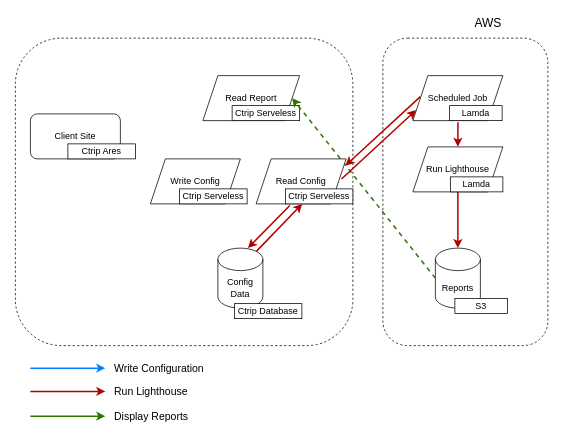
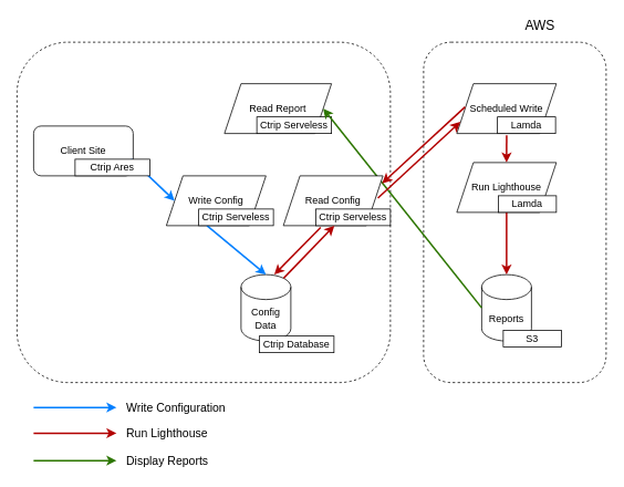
  <mxCell id="0" />
  <mxCell id="1" parent="0" />
  <mxCell id="2" value="" style="rounded=1;whiteSpace=wrap;html=1;dashed=1;" vertex="1" parent="1"><mxGeometry x="20" y="50" width="450" height="410" as="geometry" /></mxCell>
  <mxCell id="3" value="" style="rounded=1;whiteSpace=wrap;html=1;dashed=1;" vertex="1" parent="1"><mxGeometry x="510" y="50" width="220" height="410" as="geometry" /></mxCell>
  <mxCell id="4" value="Config Data" style="shape=cylinder3;whiteSpace=wrap;html=1;boundedLbl=1;backgroundOutline=1;size=15;" vertex="1" parent="1"><mxGeometry x="290" y="330" width="60" height="80" as="geometry" /></mxCell>
  <mxCell id="5" value="Write Config" style="shape=parallelogram;perimeter=parallelogramPerimeter;whiteSpace=wrap;html=1;fixedSize=1;" vertex="1" parent="1"><mxGeometry x="200" y="211" width="120" height="60" as="geometry" /></mxCell>
  <mxCell id="6" value="Client Site" style="rounded=1;whiteSpace=wrap;html=1;" vertex="1" parent="1"><mxGeometry x="40" y="151" width="120" height="60" as="geometry" /></mxCell>
  <mxCell id="7" value="Read Report" style="shape=parallelogram;perimeter=parallelogramPerimeter;whiteSpace=wrap;html=1;fixedSize=1;container=1;" vertex="1" parent="1"><mxGeometry x="270" y="100" width="129" height="60" as="geometry" /></mxCell>
  <mxCell id="8" value="Ctrip Serveless" style="rounded=0;whiteSpace=wrap;html=1;fontSize=12;" vertex="1" parent="7"><mxGeometry x="39" y="40" width="90" height="20" as="geometry" /></mxCell>
  <mxCell id="9" value="Reports" style="shape=cylinder3;whiteSpace=wrap;html=1;boundedLbl=1;backgroundOutline=1;size=15;" vertex="1" parent="1"><mxGeometry x="580" y="330" width="60" height="80" as="geometry" /></mxCell>
  <mxCell id="10" value="Run Lighthouse" style="shape=parallelogram;perimeter=parallelogramPerimeter;whiteSpace=wrap;html=1;fixedSize=1;" vertex="1" parent="1"><mxGeometry x="550" y="195" width="120" height="60" as="geometry" /></mxCell>
- <mxCell id="13" value="Scheduled Job" style="shape=parallelogram;perimeter=parallelogramPerimeter;whiteSpace=wrap;html=1;fixedSize=1;container=1;" vertex="1" parent="1"><mxGeometry x="550" y="100" width="120" height="60" as="geometry" /></mxCell>
+ <mxCell id="11" value="" style="curved=1;endArrow=classic;html=1;rounded=0;strokeColor=#007FFF;strokeWidth=2;entryX=0;entryY=0.5;entryDx=0;entryDy=0;exitX=0.75;exitY=0;exitDx=0;exitDy=0;" edge="1" parent="1" source="28" target="5"><mxGeometry width="50" height="50" relative="1" as="geometry"><mxPoint x="160" y="181" as="sourcePoint" /><mxPoint x="280" y="230" as="targetPoint" /><Array as="points" /></mxGeometry></mxCell>
+ <mxCell id="12" value="" style="curved=1;endArrow=classic;html=1;rounded=0;exitX=0.408;exitY=1;exitDx=0;exitDy=0;strokeColor=#007FFF;entryX=0.5;entryY=0;entryDx=0;entryDy=0;entryPerimeter=0;strokeWidth=2;exitPerimeter=0;" edge="1" parent="1" source="5" target="4"><mxGeometry width="50" height="50" relative="1" as="geometry"><mxPoint x="320" y="260" as="sourcePoint" /><mxPoint x="420" y="309" as="targetPoint" /><Array as="points" /></mxGeometry></mxCell>
+ <mxCell id="13" value="Scheduled Write" style="shape=parallelogram;perimeter=parallelogramPerimeter;whiteSpace=wrap;html=1;fixedSize=1;container=1;" vertex="1" parent="1"><mxGeometry x="550" y="100" width="120" height="60" as="geometry" /></mxCell>
  <mxCell id="14" value="Lamda" style="rounded=0;whiteSpace=wrap;html=1;fontSize=12;" vertex="1" parent="13"><mxGeometry x="49" y="40" width="70" height="20" as="geometry" /></mxCell>
  <mxCell id="15" value="" style="curved=1;endArrow=classic;html=1;rounded=0;strokeColor=#B20000;exitX=0.5;exitY=1;exitDx=0;exitDy=0;entryX=0.5;entryY=0;entryDx=0;entryDy=0;fillColor=#e51400;entryPerimeter=0;strokeWidth=2;" edge="1" parent="1" source="10" target="9"><mxGeometry width="50" height="50" relative="1" as="geometry"><mxPoint x="361.98" y="387.04" as="sourcePoint" /><mxPoint x="570" y="235" as="targetPoint" /><Array as="points"><mxPoint x="610" y="290" /></Array></mxGeometry></mxCell>
- <mxCell id="16" value="" style="curved=1;endArrow=classic;html=1;rounded=0;strokeColor=#2D7600;exitX=0;exitY=0.5;exitDx=0;exitDy=0;exitPerimeter=0;entryX=1;entryY=0.5;entryDx=0;entryDy=0;fillColor=#60a917;strokeWidth=2;dashed=1;" edge="1" parent="1" source="9" target="7"><mxGeometry width="50" height="50" relative="1" as="geometry"><mxPoint x="420" y="200" as="sourcePoint" /><mxPoint x="470" y="150" as="targetPoint" /><Array as="points" /></mxGeometry></mxCell>
+ <mxCell id="16" value="" style="curved=1;endArrow=classic;html=1;rounded=0;strokeColor=#2D7600;exitX=0;exitY=0.5;exitDx=0;exitDy=0;exitPerimeter=0;entryX=1;entryY=0.5;entryDx=0;entryDy=0;fillColor=#60a917;strokeWidth=2;" edge="1" parent="1" source="9" target="7"><mxGeometry width="50" height="50" relative="1" as="geometry"><mxPoint x="420" y="200" as="sourcePoint" /><mxPoint x="470" y="150" as="targetPoint" /><Array as="points" /></mxGeometry></mxCell>
  <mxCell id="17" value="AWS" style="text;html=1;align=center;verticalAlign=middle;resizable=0;points=[];autosize=1;strokeColor=none;fillColor=none;fontSize=16;" vertex="1" parent="1"><mxGeometry x="625" y="20" width="50" height="20" as="geometry" /></mxCell>
  <mxCell id="18" value="" style="curved=1;endArrow=classic;html=1;rounded=0;exitX=1;exitY=0.5;exitDx=0;exitDy=0;strokeColor=#007FFF;strokeWidth=2;" edge="1" parent="1"><mxGeometry width="50" height="50" relative="1" as="geometry"><mxPoint x="40" y="490" as="sourcePoint" /><mxPoint x="140" y="490" as="targetPoint" /><Array as="points" /></mxGeometry></mxCell>
  <mxCell id="19" value="" style="curved=1;endArrow=classic;html=1;rounded=0;strokeColor=#B20000;fillColor=#e51400;strokeWidth=2;" edge="1" parent="1"><mxGeometry width="50" height="50" relative="1" as="geometry"><mxPoint x="40" y="521" as="sourcePoint" /><mxPoint x="140" y="521" as="targetPoint" /><Array as="points" /></mxGeometry></mxCell>
  <mxCell id="20" value="" style="curved=1;endArrow=classic;html=1;rounded=0;strokeColor=#2D7600;fillColor=#60a917;strokeWidth=2;" edge="1" parent="1"><mxGeometry width="50" height="50" relative="1" as="geometry"><mxPoint x="40" y="554" as="sourcePoint" /><mxPoint x="140" y="554" as="targetPoint" /><Array as="points" /></mxGeometry></mxCell>
  <mxCell id="21" value="Write Configuration" style="text;html=1;align=left;verticalAlign=middle;resizable=0;points=[];autosize=1;strokeColor=none;fillColor=none;fontSize=14;" vertex="1" parent="1"><mxGeometry x="150" y="480" width="140" height="20" as="geometry" /></mxCell>
  <mxCell id="22" value="Run Lighthouse" style="text;html=1;align=left;verticalAlign=middle;resizable=0;points=[];autosize=1;strokeColor=none;fillColor=none;fontSize=14;" vertex="1" parent="1"><mxGeometry x="150" y="511" width="110" height="20" as="geometry" /></mxCell>
  <mxCell id="23" value="Display Reports" style="text;html=1;align=left;verticalAlign=middle;resizable=0;points=[];autosize=1;strokeColor=none;fillColor=none;fontSize=14;" vertex="1" parent="1"><mxGeometry x="150" y="544" width="110" height="20" as="geometry" /></mxCell>
  <mxCell id="24" value="Lamda" style="rounded=0;whiteSpace=wrap;html=1;fontSize=12;" vertex="1" parent="1"><mxGeometry x="600" y="235" width="70" height="20" as="geometry" /></mxCell>
  <mxCell id="25" value="S3" style="rounded=0;whiteSpace=wrap;html=1;fontSize=12;" vertex="1" parent="1"><mxGeometry x="606" y="397" width="70" height="20" as="geometry" /></mxCell>
  <mxCell id="26" value="Ctrip Database" style="rounded=0;whiteSpace=wrap;html=1;fontSize=12;" vertex="1" parent="1"><mxGeometry x="312" y="404" width="90" height="20" as="geometry" /></mxCell>
  <mxCell id="27" value="Ctrip Serveless" style="rounded=0;whiteSpace=wrap;html=1;fontSize=12;" vertex="1" parent="1"><mxGeometry x="239" y="251" width="90" height="20" as="geometry" /></mxCell>
  <mxCell id="28" value="Ctrip Ares" style="rounded=0;whiteSpace=wrap;html=1;fontSize=12;" vertex="1" parent="1"><mxGeometry x="90" y="191" width="90" height="20" as="geometry" /></mxCell>
  <mxCell id="29" value="Read Config" style="shape=parallelogram;perimeter=parallelogramPerimeter;whiteSpace=wrap;html=1;fixedSize=1;" vertex="1" parent="1"><mxGeometry x="341" y="211" width="120" height="60" as="geometry" /></mxCell>
  <mxCell id="30" value="Ctrip Serveless" style="rounded=0;whiteSpace=wrap;html=1;fontSize=12;" vertex="1" parent="1"><mxGeometry x="380" y="251" width="90" height="20" as="geometry" /></mxCell>
  <mxCell id="31" value="" style="curved=1;endArrow=classic;html=1;rounded=0;strokeColor=#B20000;fillColor=#e51400;strokeWidth=2;verticalAlign=middle;exitX=0.066;exitY=1.103;exitDx=0;exitDy=0;exitPerimeter=0;" edge="1" parent="1" source="30"><mxGeometry width="50" height="50" relative="1" as="geometry"><mxPoint x="390" y="270" as="sourcePoint" /><mxPoint x="330" y="330" as="targetPoint" /><Array as="points" /></mxGeometry></mxCell>
  <mxCell id="32" value="" style="curved=1;endArrow=classic;html=1;rounded=0;strokeColor=#B20000;fillColor=#e51400;strokeWidth=2;verticalAlign=middle;entryX=0.25;entryY=1;entryDx=0;entryDy=0;exitX=0.855;exitY=0;exitDx=0;exitDy=4.35;exitPerimeter=0;" edge="1" parent="1" source="4" target="30"><mxGeometry width="50" height="50" relative="1" as="geometry"><mxPoint x="350" y="330" as="sourcePoint" /><mxPoint x="340" y="340" as="targetPoint" /><Array as="points" /></mxGeometry></mxCell>
  <mxCell id="33" value="" style="curved=1;endArrow=classic;html=1;rounded=0;strokeColor=#B20000;fillColor=#e51400;strokeWidth=2;verticalAlign=middle;exitX=0.949;exitY=0.448;exitDx=0;exitDy=0;exitPerimeter=0;entryX=0.036;entryY=0.766;entryDx=0;entryDy=0;entryPerimeter=0;" edge="1" parent="1" source="29" target="13"><mxGeometry width="50" height="50" relative="1" as="geometry"><mxPoint x="490" y="212.68" as="sourcePoint" /><mxPoint x="550" y="149" as="targetPoint" /><Array as="points" /></mxGeometry></mxCell>
  <mxCell id="34" value="" style="curved=1;endArrow=classic;html=1;rounded=0;strokeColor=#B20000;exitX=0;exitY=0.5;exitDx=0;exitDy=0;fillColor=#e51400;strokeWidth=2;" edge="1" parent="1"><mxGeometry width="50" height="50" relative="1" as="geometry"><mxPoint x="560" y="128" as="sourcePoint" /><mxPoint x="460" y="220" as="targetPoint" /><Array as="points" /></mxGeometry></mxCell>
  <mxCell id="35" value="" style="curved=1;endArrow=classic;html=1;rounded=0;strokeColor=#B20000;entryX=0.5;entryY=0;entryDx=0;entryDy=0;fillColor=#e51400;strokeWidth=2;exitX=0.158;exitY=1.109;exitDx=0;exitDy=0;exitPerimeter=0;" edge="1" parent="1" source="14" target="10"><mxGeometry width="50" height="50" relative="1" as="geometry"><mxPoint x="620" y="265" as="sourcePoint" /><mxPoint x="620" y="340" as="targetPoint" /><Array as="points" /></mxGeometry></mxCell>
